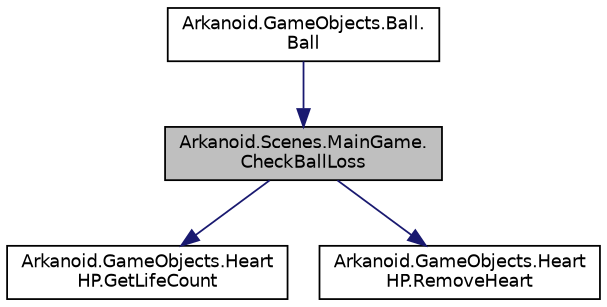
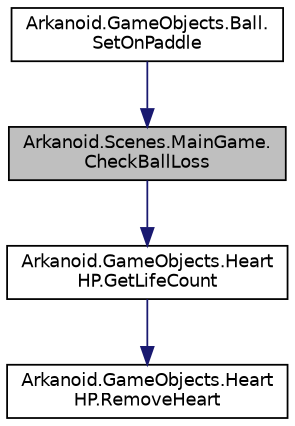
  digraph {
    rankdir=TB
    node [color=black fillcolor=white fontname=Helvetica fontsize=10 shape=record style=filled]
    edge [color=midnightblue fontname=Helvetica fontsize=10 labelfontname=Helvetica labelfontsize=10 style=solid]
    n1 [fillcolor=grey75 fontcolor=black height=0.2 label="Arkanoid.Scenes.MainGame.\lCheckBallLoss" width=0.4]
    n2 [height=0.2 label="Arkanoid.GameObjects.Heart\lHP.GetLifeCount" width=0.4]
    n3 [height=0.2 label="Arkanoid.GameObjects.Heart\lHP.RemoveHeart" width=0.4]
-   n4 [height=0.2 label="Arkanoid.GameObjects.Ball.\lBall" width=0.4]
+   n4 [height=0.2 label="Arkanoid.GameObjects.Ball.\lSetOnPaddle" width=0.4]
    n1 -> n2
-   n1 -> n3
+   n2 -> n3
    n4 -> n1
  }
